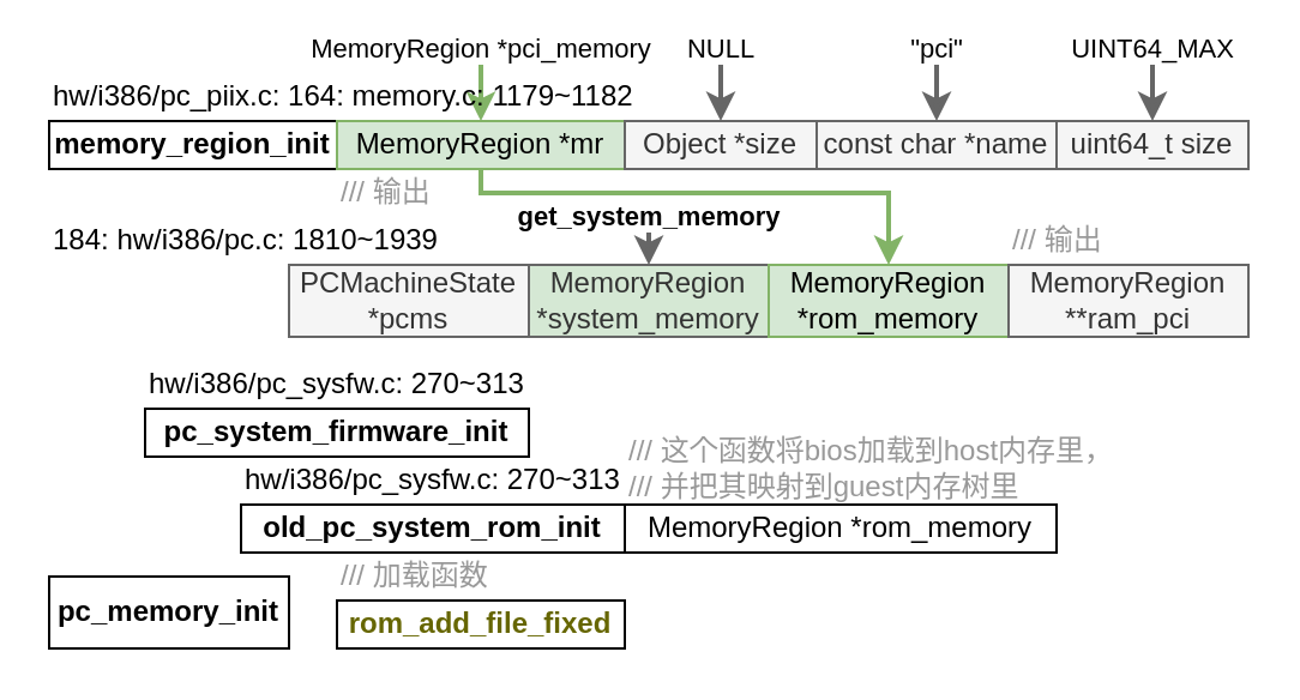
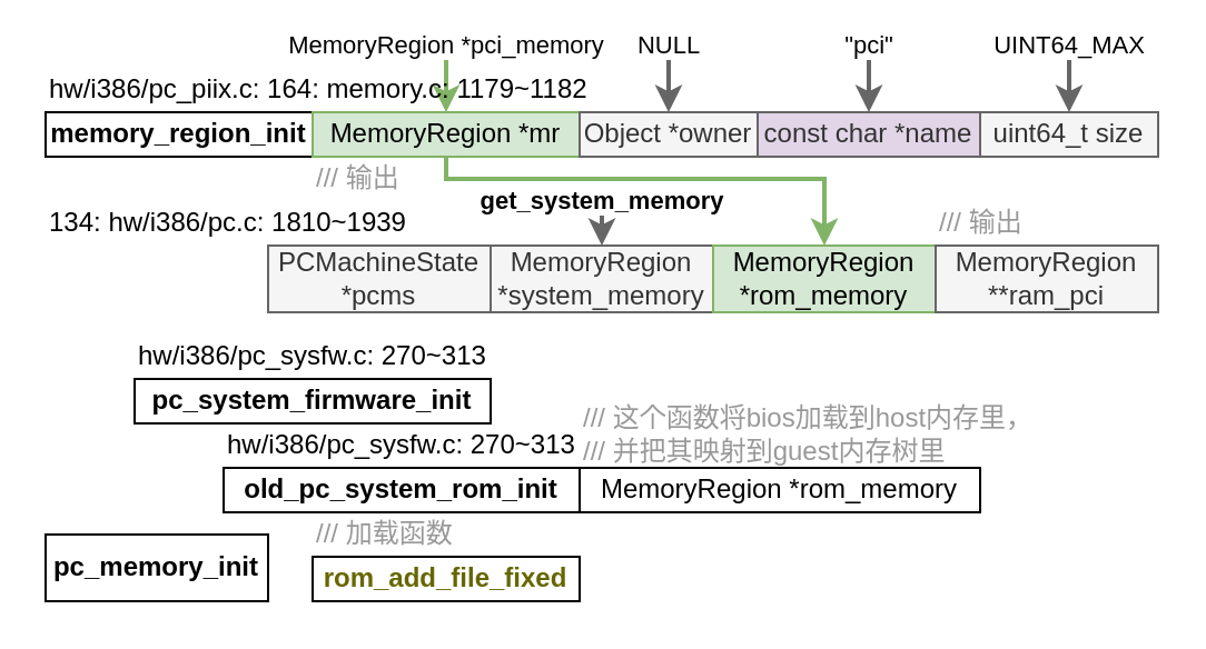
  <mxCell id="0" />
  <mxCell id="1" parent="0" />
  <mxCell id="2" value="&lt;b&gt;pc_memory_init&lt;/b&gt;" style="rounded=0;whiteSpace=wrap;html=1;" parent="1" vertex="1"><mxGeometry x="20" y="240" width="100" height="30" as="geometry" /></mxCell>
- <mxCell id="3" value="184:&amp;nbsp;hw/i386/pc.c: 1810~1939" style="text;html=1;align=left;verticalAlign=middle;resizable=0;points=[];;autosize=1;" parent="1" vertex="1"><mxGeometry x="20" y="90" width="180" height="20" as="geometry" /></mxCell>
+ <mxCell id="3" value="134:&amp;nbsp;hw/i386/pc.c: 1810~1939" style="text;html=1;align=left;verticalAlign=middle;resizable=0;points=[];;autosize=1;" parent="1" vertex="1"><mxGeometry x="20" y="90" width="180" height="20" as="geometry" /></mxCell>
  <mxCell id="4" value="PCMachineState *pcms" style="rounded=0;whiteSpace=wrap;html=1;fillColor=#f5f5f5;strokeColor=#666666;fontColor=#333333;" parent="1" vertex="1"><mxGeometry x="120" y="110" width="100" height="30" as="geometry" /></mxCell>
- <mxCell id="5" value="MemoryRegion *system_memory" style="rounded=0;whiteSpace=wrap;html=1;fillColor=#d5e8d4;strokeColor=#666666;fontColor=#333333;" parent="1" vertex="1"><mxGeometry x="220" y="110" width="100" height="30" as="geometry" /></mxCell>
+ <mxCell id="5" value="MemoryRegion *system_memory" style="rounded=0;whiteSpace=wrap;html=1;fillColor=#f5f5f5;strokeColor=#666666;fontColor=#333333;" parent="1" vertex="1"><mxGeometry x="220" y="110" width="100" height="30" as="geometry" /></mxCell>
  <mxCell id="6" value="MemoryRegion *rom_memory" style="rounded=0;whiteSpace=wrap;html=1;fillColor=#d5e8d4;strokeColor=#82b366;" parent="1" vertex="1"><mxGeometry x="320" y="110" width="100" height="30" as="geometry" /></mxCell>
  <mxCell id="7" value="MemoryRegion **ram_pci" style="rounded=0;whiteSpace=wrap;html=1;fillColor=#f5f5f5;strokeColor=#666666;fontColor=#333333;" parent="1" vertex="1"><mxGeometry x="420" y="110" width="100" height="30" as="geometry" /></mxCell>
  <mxCell id="8" value="&lt;b&gt;memory_region_init&lt;/b&gt;" style="rounded=0;whiteSpace=wrap;html=1;" parent="1" vertex="1"><mxGeometry x="20" y="50" width="120" height="20" as="geometry" /></mxCell>
  <mxCell id="9" style="edgeStyle=orthogonalEdgeStyle;rounded=0;orthogonalLoop=1;jettySize=auto;html=1;strokeWidth=2;fillColor=#d5e8d4;strokeColor=#82b366;" parent="1" source="10" target="6" edge="1"><mxGeometry relative="1" as="geometry"><Array as="points"><mxPoint x="200" y="80" /><mxPoint x="370" y="80" /></Array></mxGeometry></mxCell>
  <mxCell id="10" value="MemoryRegion *mr" style="rounded=0;whiteSpace=wrap;html=1;fillColor=#d5e8d4;strokeColor=#82b366;" parent="1" vertex="1"><mxGeometry x="140" y="50" width="120" height="20" as="geometry" /></mxCell>
- <mxCell id="11" value="Object *size" style="rounded=0;whiteSpace=wrap;html=1;fillColor=#f5f5f5;strokeColor=#666666;fontColor=#333333;" parent="1" vertex="1"><mxGeometry x="260" y="50" width="80" height="20" as="geometry" /></mxCell>
- <mxCell id="12" value="const char *name" style="rounded=0;whiteSpace=wrap;html=1;fillColor=#f5f5f5;strokeColor=#666666;fontColor=#333333;" parent="1" vertex="1"><mxGeometry x="340" y="50" width="100" height="20" as="geometry" /></mxCell>
+ <mxCell id="11" value="Object *owner" style="rounded=0;whiteSpace=wrap;html=1;fillColor=#f5f5f5;strokeColor=#666666;fontColor=#333333;" parent="1" vertex="1"><mxGeometry x="260" y="50" width="80" height="20" as="geometry" /></mxCell>
+ <mxCell id="12" value="const char *name" style="rounded=0;whiteSpace=wrap;html=1;fillColor=#e1d5e7;strokeColor=#666666;fontColor=#333333;" parent="1" vertex="1"><mxGeometry x="340" y="50" width="100" height="20" as="geometry" /></mxCell>
  <mxCell id="13" value="uint64_t size" style="rounded=0;whiteSpace=wrap;html=1;fillColor=#f5f5f5;strokeColor=#666666;fontColor=#333333;" parent="1" vertex="1"><mxGeometry x="440" y="50" width="80" height="20" as="geometry" /></mxCell>
  <mxCell id="14" value="MemoryRegion *pci_memory" style="endArrow=classic;html=1;strokeWidth=2;fillColor=#d5e8d4;strokeColor=#82b366;" parent="1" target="10" edge="1"><mxGeometry x="-1" width="50" height="50" relative="1" as="geometry"><mxPoint x="200" y="20" as="sourcePoint" /><mxPoint x="190" y="-10" as="targetPoint" /><mxPoint as="offset" /></mxGeometry></mxCell>
  <mxCell id="15" value="hw/i386/pc_piix.c: 164: memory.c: 1179~1182" style="text;html=1;align=left;verticalAlign=middle;resizable=0;points=[];;autosize=1;" parent="1" vertex="1"><mxGeometry x="20" y="30" width="260" height="20" as="geometry" /></mxCell>
  <mxCell id="16" value="NULL" style="endArrow=classic;html=1;strokeWidth=2;fillColor=#f5f5f5;strokeColor=#666666;" parent="1" target="11" edge="1"><mxGeometry x="-1" width="50" height="50" relative="1" as="geometry"><mxPoint x="300" y="20" as="sourcePoint" /><mxPoint x="260" y="190" as="targetPoint" /><mxPoint as="offset" /></mxGeometry></mxCell>
  <mxCell id="17" value="&quot;pci&quot;" style="endArrow=classic;html=1;strokeWidth=2;fillColor=#f5f5f5;strokeColor=#666666;" parent="1" target="12" edge="1"><mxGeometry x="-1" width="50" height="50" relative="1" as="geometry"><mxPoint x="390" y="20" as="sourcePoint" /><mxPoint x="310" y="240" as="targetPoint" /><mxPoint as="offset" /></mxGeometry></mxCell>
  <mxCell id="18" value="UINT64_MAX" style="endArrow=classic;html=1;strokeWidth=2;fillColor=#f5f5f5;strokeColor=#666666;" parent="1" target="13" edge="1"><mxGeometry x="-1" width="50" height="50" relative="1" as="geometry"><mxPoint x="480" y="20" as="sourcePoint" /><mxPoint x="410" y="200" as="targetPoint" /><mxPoint as="offset" /></mxGeometry></mxCell>
  <mxCell id="19" value="&lt;font color=&quot;#999999&quot;&gt;/// 输出&lt;/font&gt;" style="text;html=1;align=left;verticalAlign=middle;resizable=0;points=[];;autosize=1;" parent="1" vertex="1"><mxGeometry x="140" y="70" width="50" height="20" as="geometry" /></mxCell>
  <mxCell id="20" value="&lt;font color=&quot;#999999&quot;&gt;/// 输出&lt;/font&gt;" style="text;html=1;align=left;verticalAlign=middle;resizable=0;points=[];;autosize=1;" parent="1" vertex="1"><mxGeometry x="420" y="90" width="50" height="20" as="geometry" /></mxCell>
  <mxCell id="21" value="&lt;b&gt;get_system_memory&lt;/b&gt;" style="endArrow=classic;html=1;strokeWidth=2;fillColor=#f5f5f5;strokeColor=#666666;" parent="1" target="5" edge="1"><mxGeometry x="-1" width="50" height="50" relative="1" as="geometry"><mxPoint x="270" y="90" as="sourcePoint" /><mxPoint x="210" y="180" as="targetPoint" /><mxPoint as="offset" /></mxGeometry></mxCell>
  <mxCell id="22" value="&lt;b&gt;pc_system_firmware_init&lt;/b&gt;" style="rounded=0;whiteSpace=wrap;html=1;" parent="1" vertex="1"><mxGeometry x="60" y="170" width="160" height="20" as="geometry" /></mxCell>
  <mxCell id="23" value="&lt;b&gt;old_pc_system_rom_init&lt;/b&gt;" style="rounded=0;whiteSpace=wrap;html=1;" parent="1" vertex="1"><mxGeometry x="100" y="210" width="160" height="20" as="geometry" /></mxCell>
  <mxCell id="24" value="hw/i386/pc_sysfw.c: 270~313" style="text;html=1;align=left;verticalAlign=middle;resizable=0;points=[];;autosize=1;" parent="1" vertex="1"><mxGeometry x="60" y="150" width="170" height="20" as="geometry" /></mxCell>
  <mxCell id="25" value="hw/i386/pc_sysfw.c: 270~313" style="text;html=1;align=left;verticalAlign=middle;resizable=0;points=[];;autosize=1;" parent="1" vertex="1"><mxGeometry x="100" y="190" width="170" height="20" as="geometry" /></mxCell>
  <mxCell id="26" value="MemoryRegion *rom_memory" style="rounded=0;whiteSpace=wrap;html=1;" parent="1" vertex="1"><mxGeometry x="260" y="210" width="180" height="20" as="geometry" /></mxCell>
  <mxCell id="27" value="&lt;b&gt;&lt;font color=&quot;#666600&quot;&gt;rom_add_file_fixed&lt;/font&gt;&lt;/b&gt;" style="rounded=0;whiteSpace=wrap;html=1;" parent="1" vertex="1"><mxGeometry x="140" y="250" width="120" height="20" as="geometry" /></mxCell>
  <mxCell id="28" value="&lt;font color=&quot;#999999&quot;&gt;/// 这个函数将bios加载到host内存里，&lt;br&gt;/// 并把其映射到guest内存树里&lt;/font&gt;" style="text;html=1;align=left;verticalAlign=middle;resizable=0;points=[];;autosize=1;" vertex="1" parent="1"><mxGeometry x="260" y="180" width="220" height="30" as="geometry" /></mxCell>
  <mxCell id="29" value="&lt;font color=&quot;#999999&quot;&gt;/// 加载函数&lt;br&gt;&lt;/font&gt;" style="text;html=1;align=left;verticalAlign=middle;resizable=0;points=[];;autosize=1;" vertex="1" parent="1"><mxGeometry x="140" y="230" width="80" height="20" as="geometry" /></mxCell>
